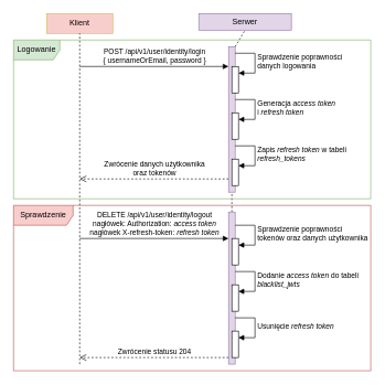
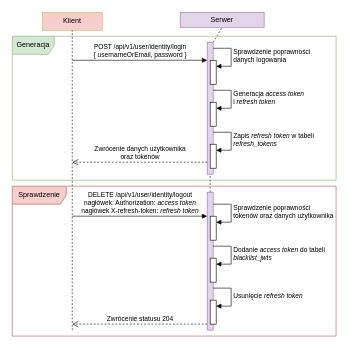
  <mxCell id="0" />
  <mxCell id="1" parent="0" />
  <mxCell id="2" value="Klient" style="html=1;whiteSpace=wrap;fillColor=#f8cecc;strokeColor=#d6b656;" vertex="1" parent="1"><mxGeometry x="70" y="20" width="100" height="30" as="geometry" /></mxCell>
  <mxCell id="3" value="" style="endArrow=none;dashed=1;html=1;rounded=0;entryX=0.5;entryY=1;entryDx=0;entryDy=0;" edge="1" parent="1" target="2"><mxGeometry width="50" height="50" relative="1" as="geometry"><mxPoint x="120" y="550" as="sourcePoint" /><mxPoint x="330" y="180" as="targetPoint" /></mxGeometry></mxCell>
  <mxCell id="4" value="Serwer" style="html=1;whiteSpace=wrap;fillColor=#e1d5e7;strokeColor=#9673a6;" vertex="1" parent="1"><mxGeometry x="300" y="20" width="140" height="25" as="geometry" /></mxCell>
  <mxCell id="5" value="" style="endArrow=none;dashed=1;html=1;rounded=0;entryX=0.5;entryY=1;entryDx=0;entryDy=0;" edge="1" parent="1" target="4" source="8"><mxGeometry width="50" height="50" relative="1" as="geometry"><mxPoint x="350" y="400" as="sourcePoint" /><mxPoint x="560" y="180" as="targetPoint" /></mxGeometry></mxCell>
  <mxCell id="6" value="POST /api/v1/user/identity/login&lt;br&gt;{ usernameOrEmail, password }" style="html=1;verticalAlign=bottom;endArrow=block;curved=0;rounded=0;" edge="1" parent="1" target="8"><mxGeometry width="80" relative="1" as="geometry"><mxPoint x="120" y="100" as="sourcePoint" /><mxPoint x="340" y="100" as="targetPoint" /></mxGeometry></mxCell>
  <mxCell id="7" value="" style="endArrow=none;dashed=1;html=1;rounded=0;entryX=0.5;entryY=1;entryDx=0;entryDy=0;" edge="1" parent="1" source="19" target="8"><mxGeometry width="50" height="50" relative="1" as="geometry"><mxPoint x="350" y="400" as="sourcePoint" /><mxPoint x="350" y="60" as="targetPoint" /></mxGeometry></mxCell>
  <mxCell id="8" value="" style="html=1;points=[[0,0,0,0,5],[0,1,0,0,-5],[1,0,0,0,5],[1,1,0,0,-5]];perimeter=orthogonalPerimeter;outlineConnect=0;targetShapes=umlLifeline;portConstraint=eastwest;newEdgeStyle={&quot;curved&quot;:0,&quot;rounded&quot;:0};fillColor=#e1d5e7;strokeColor=#9673a6;" vertex="1" parent="1"><mxGeometry x="345" y="70" width="10" height="220" as="geometry" /></mxCell>
  <mxCell id="9" value="" style="html=1;points=[[0,0,0,0,5],[0,1,0,0,-5],[1,0,0,0,5],[1,1,0,0,-5]];perimeter=orthogonalPerimeter;outlineConnect=0;targetShapes=umlLifeline;portConstraint=eastwest;newEdgeStyle={&quot;curved&quot;:0,&quot;rounded&quot;:0};" vertex="1" parent="1"><mxGeometry x="350" y="100" width="10" height="40" as="geometry" /></mxCell>
  <mxCell id="10" value="Sprawdzenie poprawności&lt;br&gt;danych logowania" style="html=1;align=left;spacingLeft=2;endArrow=block;rounded=0;edgeStyle=orthogonalEdgeStyle;curved=0;rounded=0;" edge="1" target="9" parent="1"><mxGeometry relative="1" as="geometry"><mxPoint x="355" y="80" as="sourcePoint" /><Array as="points"><mxPoint x="385" y="110" /></Array></mxGeometry></mxCell>
  <mxCell id="11" value="" style="html=1;points=[[0,0,0,0,5],[0,1,0,0,-5],[1,0,0,0,5],[1,1,0,0,-5]];perimeter=orthogonalPerimeter;outlineConnect=0;targetShapes=umlLifeline;portConstraint=eastwest;newEdgeStyle={&quot;curved&quot;:0,&quot;rounded&quot;:0};" vertex="1" parent="1"><mxGeometry x="350" y="170" width="10" height="40" as="geometry" /></mxCell>
  <mxCell id="12" value="Generacja &lt;i&gt;access token&lt;/i&gt;&lt;br&gt;i &lt;i&gt;refresh token&lt;/i&gt;" style="html=1;align=left;spacingLeft=2;endArrow=block;rounded=0;edgeStyle=orthogonalEdgeStyle;curved=0;rounded=0;" edge="1" target="11" parent="1"><mxGeometry relative="1" as="geometry"><mxPoint x="355" y="150" as="sourcePoint" /><Array as="points"><mxPoint x="385" y="180" /></Array></mxGeometry></mxCell>
  <mxCell id="13" value="Zwrócenie danych użytkownika&lt;br&gt;oraz tokenów" style="html=1;verticalAlign=bottom;endArrow=open;dashed=1;endSize=8;curved=0;rounded=0;" edge="1" parent="1"><mxGeometry x="-0.001" relative="1" as="geometry"><mxPoint x="345" y="270" as="sourcePoint" /><mxPoint x="120" y="270" as="targetPoint" /><mxPoint as="offset" /></mxGeometry></mxCell>
- <mxCell id="14" value="Logowanie" style="shape=umlFrame;whiteSpace=wrap;html=1;pointerEvents=0;width=70;height=30;fillColor=#d5e8d4;strokeColor=#82b366;" vertex="1" parent="1"><mxGeometry x="20" y="60" width="540" height="240" as="geometry" /></mxCell>
+ <mxCell id="14" value="Generacja" style="shape=umlFrame;whiteSpace=wrap;html=1;pointerEvents=0;width=70;height=30;fillColor=#d5e8d4;strokeColor=#82b366;" vertex="1" parent="1"><mxGeometry x="20" y="60" width="540" height="240" as="geometry" /></mxCell>
  <mxCell id="15" value="" style="html=1;points=[[0,0,0,0,5],[0,1,0,0,-5],[1,0,0,0,5],[1,1,0,0,-5]];perimeter=orthogonalPerimeter;outlineConnect=0;targetShapes=umlLifeline;portConstraint=eastwest;newEdgeStyle={&quot;curved&quot;:0,&quot;rounded&quot;:0};" vertex="1" parent="1"><mxGeometry x="350" y="240" width="10" height="40" as="geometry" /></mxCell>
  <mxCell id="16" value="Zapis &lt;i&gt;refresh token&lt;/i&gt;&amp;nbsp;w tabeli&lt;br&gt;&lt;i&gt;refresh_tokens&lt;/i&gt;" style="html=1;align=left;spacingLeft=2;endArrow=block;rounded=0;edgeStyle=orthogonalEdgeStyle;curved=0;rounded=0;" edge="1" target="15" parent="1"><mxGeometry relative="1" as="geometry"><mxPoint x="355" y="220" as="sourcePoint" /><Array as="points"><mxPoint x="385" y="250" /></Array></mxGeometry></mxCell>
  <mxCell id="17" value="DELETE /api/v1/user/identity/logout&lt;br&gt;nagłówek: Authorization: &lt;i&gt;access token&lt;/i&gt;&lt;br&gt;nagłówek X-refresh-token: &lt;i&gt;refresh token&lt;/i&gt;" style="html=1;verticalAlign=bottom;endArrow=block;curved=0;rounded=0;" edge="1" parent="1"><mxGeometry width="80" relative="1" as="geometry"><mxPoint x="120" y="360" as="sourcePoint" /><mxPoint x="345" y="360" as="targetPoint" /></mxGeometry></mxCell>
  <mxCell id="18" value="" style="endArrow=none;dashed=1;html=1;rounded=0;entryX=0.5;entryY=1;entryDx=0;entryDy=0;" edge="1" parent="1" target="19"><mxGeometry width="50" height="50" relative="1" as="geometry"><mxPoint x="350" y="400" as="sourcePoint" /><mxPoint x="350" y="290" as="targetPoint" /></mxGeometry></mxCell>
  <mxCell id="19" value="" style="html=1;points=[[0,0,0,0,5],[0,1,0,0,-5],[1,0,0,0,5],[1,1,0,0,-5]];perimeter=orthogonalPerimeter;outlineConnect=0;targetShapes=umlLifeline;portConstraint=eastwest;newEdgeStyle={&quot;curved&quot;:0,&quot;rounded&quot;:0};fillColor=#e1d5e7;strokeColor=#9673a6;" vertex="1" parent="1"><mxGeometry x="345" y="320" width="10" height="230" as="geometry" /></mxCell>
  <mxCell id="20" value="" style="html=1;points=[[0,0,0,0,5],[0,1,0,0,-5],[1,0,0,0,5],[1,1,0,0,-5]];perimeter=orthogonalPerimeter;outlineConnect=0;targetShapes=umlLifeline;portConstraint=eastwest;newEdgeStyle={&quot;curved&quot;:0,&quot;rounded&quot;:0};" vertex="1" parent="1"><mxGeometry x="350" y="360" width="10" height="40" as="geometry" /></mxCell>
  <mxCell id="21" value="Sprawdzenie poprawności&lt;br&gt;tokenów oraz danych użytkownika" style="html=1;align=left;spacingLeft=2;endArrow=block;rounded=0;edgeStyle=orthogonalEdgeStyle;curved=0;rounded=0;" edge="1" target="20" parent="1"><mxGeometry relative="1" as="geometry"><mxPoint x="355" y="340" as="sourcePoint" /><Array as="points"><mxPoint x="385" y="370" /></Array></mxGeometry></mxCell>
  <mxCell id="22" value="" style="html=1;points=[[0,0,0,0,5],[0,1,0,0,-5],[1,0,0,0,5],[1,1,0,0,-5]];perimeter=orthogonalPerimeter;outlineConnect=0;targetShapes=umlLifeline;portConstraint=eastwest;newEdgeStyle={&quot;curved&quot;:0,&quot;rounded&quot;:0};" vertex="1" parent="1"><mxGeometry x="350" y="430" width="10" height="40" as="geometry" /></mxCell>
  <mxCell id="23" value="Dodanie &lt;i&gt;access token&lt;/i&gt; do tabeli&lt;br&gt;&lt;i&gt;blacklist_jwts&lt;/i&gt;&amp;nbsp;" style="html=1;align=left;spacingLeft=2;endArrow=block;rounded=0;edgeStyle=orthogonalEdgeStyle;curved=0;rounded=0;" edge="1" target="22" parent="1"><mxGeometry relative="1" as="geometry"><mxPoint x="355" y="410" as="sourcePoint" /><Array as="points"><mxPoint x="385" y="440" /></Array></mxGeometry></mxCell>
  <mxCell id="24" value="" style="html=1;points=[[0,0,0,0,5],[0,1,0,0,-5],[1,0,0,0,5],[1,1,0,0,-5]];perimeter=orthogonalPerimeter;outlineConnect=0;targetShapes=umlLifeline;portConstraint=eastwest;newEdgeStyle={&quot;curved&quot;:0,&quot;rounded&quot;:0};" vertex="1" parent="1"><mxGeometry x="350" y="500" width="10" height="40" as="geometry" /></mxCell>
  <mxCell id="25" value="Usunięcie &lt;i&gt;refresh token&lt;/i&gt;" style="html=1;align=left;spacingLeft=2;endArrow=block;rounded=0;edgeStyle=orthogonalEdgeStyle;curved=0;rounded=0;" edge="1" target="24" parent="1"><mxGeometry relative="1" as="geometry"><mxPoint x="355" y="480" as="sourcePoint" /><Array as="points"><mxPoint x="385" y="510" /></Array></mxGeometry></mxCell>
  <mxCell id="26" value="Zwrócenie statusu 204" style="html=1;verticalAlign=bottom;endArrow=open;dashed=1;endSize=8;curved=0;rounded=0;" edge="1" parent="1"><mxGeometry x="-0.001" relative="1" as="geometry"><mxPoint x="345" y="540" as="sourcePoint" /><mxPoint x="120" y="540" as="targetPoint" /><mxPoint as="offset" /></mxGeometry></mxCell>
  <mxCell id="27" value="Sprawdzenie" style="shape=umlFrame;whiteSpace=wrap;html=1;pointerEvents=0;width=90;height=30;fillColor=#f8cecc;strokeColor=#b85450;" vertex="1" parent="1"><mxGeometry x="20" y="310" width="540" height="250" as="geometry" /></mxCell>
